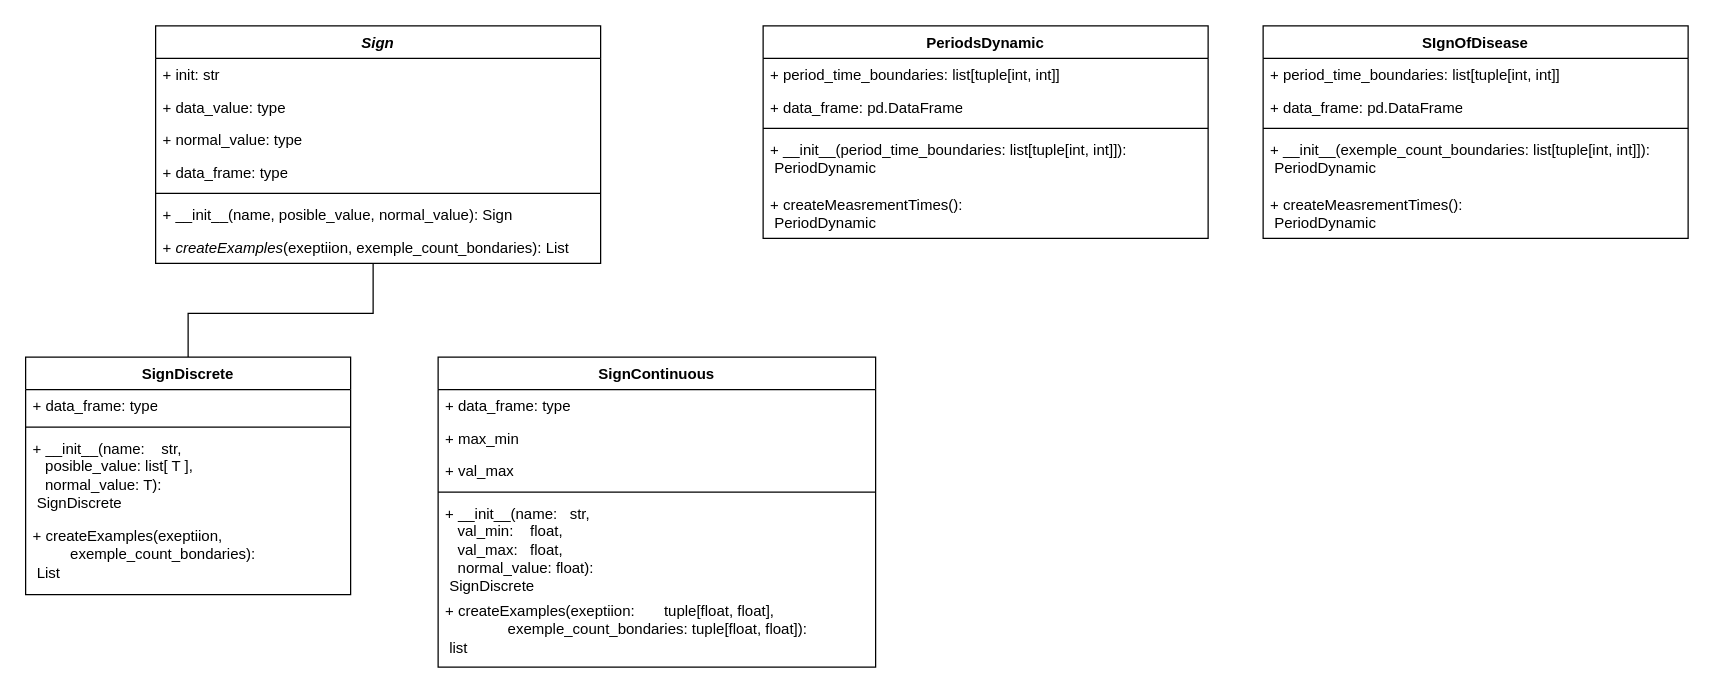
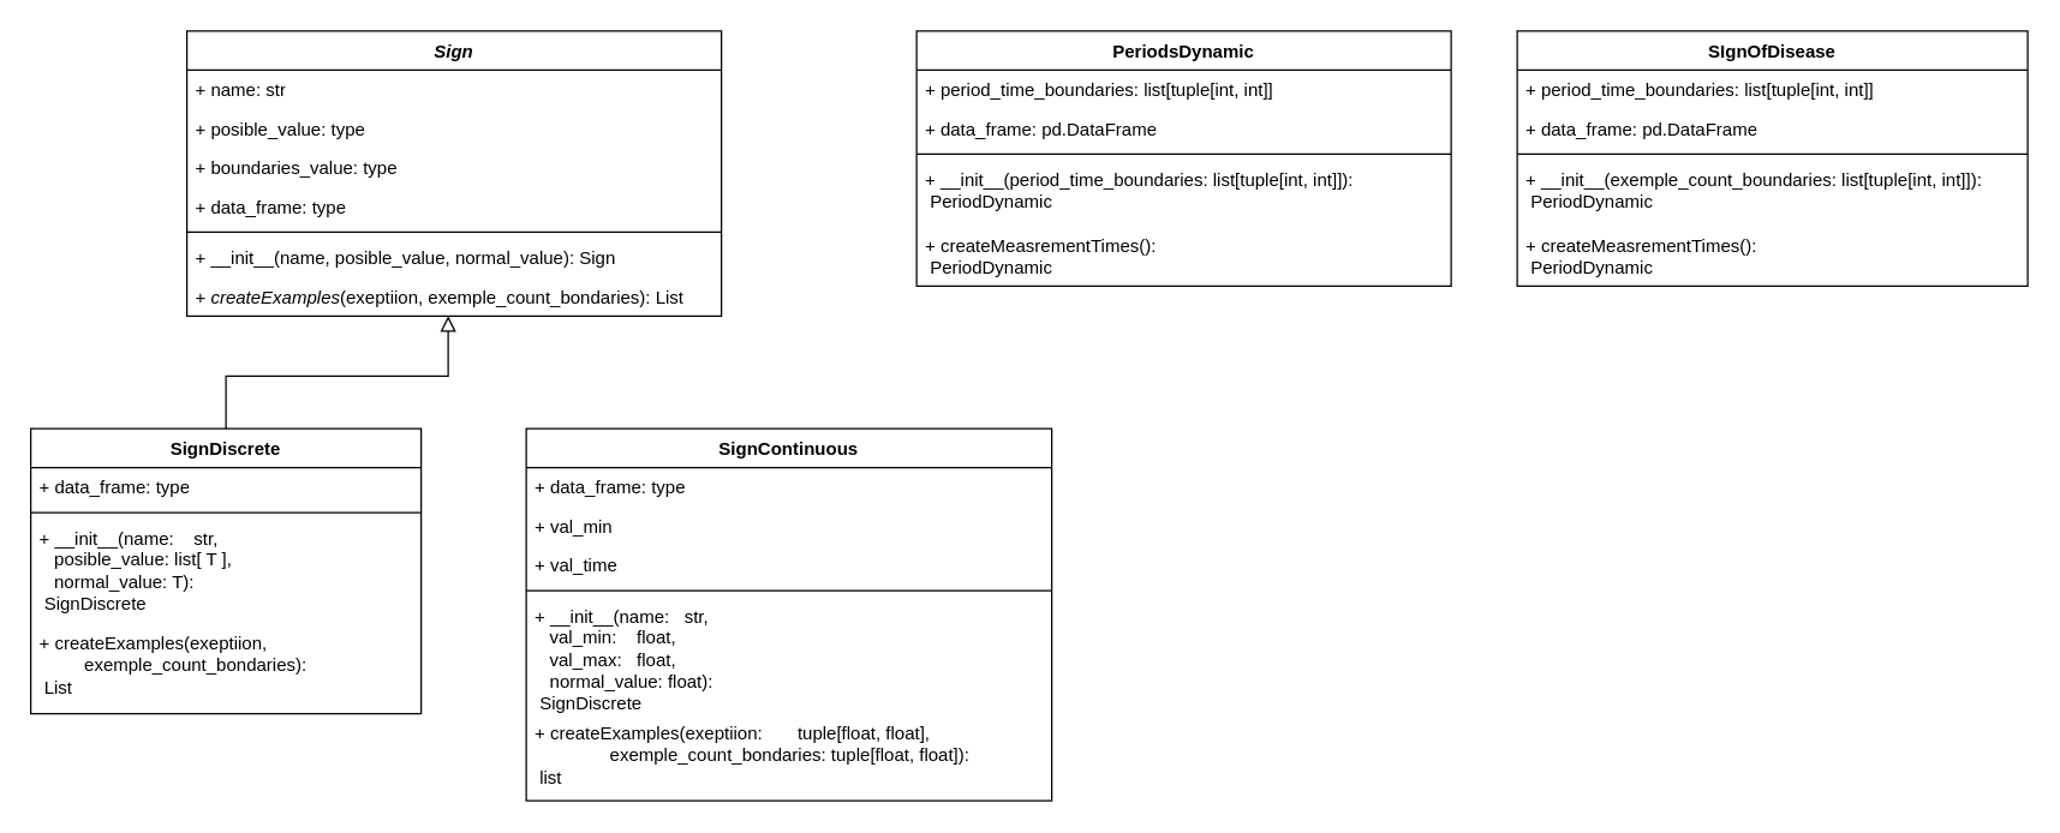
  <mxCell id="0" />
  <mxCell id="1" parent="0" />
- <mxCell id="2" style="edgeStyle=orthogonalEdgeStyle;rounded=0;orthogonalLoop=1;jettySize=auto;html=1;endArrow=none;endFill=0;endSize=8;" parent="1" source="3" target="8" edge="1"><mxGeometry relative="1" as="geometry"><Array as="points"><mxPoint x="150" y="250" /><mxPoint x="298" y="250" /></Array></mxGeometry></mxCell>
+ <mxCell id="2" style="edgeStyle=orthogonalEdgeStyle;rounded=0;orthogonalLoop=1;jettySize=auto;html=1;endArrow=block;endFill=0;endSize=8;" parent="1" source="3" target="8" edge="1"><mxGeometry relative="1" as="geometry"><Array as="points"><mxPoint x="150" y="250" /><mxPoint x="298" y="250" /></Array></mxGeometry></mxCell>
  <mxCell id="3" value="SignDiscrete" style="swimlane;fontStyle=1;align=center;verticalAlign=top;childLayout=stackLayout;horizontal=1;startSize=26;horizontalStack=0;resizeParent=1;resizeParentMax=0;resizeLast=0;collapsible=1;marginBottom=0;whiteSpace=wrap;html=1;" parent="1" vertex="1"><mxGeometry x="20" y="285" width="260" height="190" as="geometry" /></mxCell>
  <mxCell id="4" value="+ data_frame: type" style="text;strokeColor=none;fillColor=none;align=left;verticalAlign=top;spacingLeft=4;spacingRight=4;overflow=hidden;rotatable=0;points=[[0,0.5],[1,0.5]];portConstraint=eastwest;whiteSpace=wrap;html=1;" parent="3" vertex="1"><mxGeometry y="26" width="260" height="26" as="geometry" /></mxCell>
  <mxCell id="5" value="" style="line;strokeWidth=1;fillColor=none;align=left;verticalAlign=middle;spacingTop=-1;spacingLeft=3;spacingRight=3;rotatable=0;labelPosition=right;points=[];portConstraint=eastwest;strokeColor=inherit;" parent="3" vertex="1"><mxGeometry y="52" width="260" height="8" as="geometry" /></mxCell>
  <mxCell id="6" value="+ __init__(name: &lt;span style=&quot;white-space: pre;&quot;&gt; &lt;/span&gt;&lt;span style=&quot;white-space: pre;&quot;&gt; &lt;/span&gt;&amp;nbsp;str, &lt;br&gt;&lt;span style=&quot;white-space: pre;&quot;&gt; &lt;span style=&quot;white-space: pre;&quot;&gt; &lt;/span&gt; &lt;/span&gt;posible_value: list[ T ],&lt;br&gt;&lt;span style=&quot;white-space: pre;&quot;&gt; &lt;/span&gt;&lt;span style=&quot;white-space: pre;&quot;&gt; &lt;/span&gt;&amp;nbsp;normal_value: T):&lt;br&gt;&lt;span style=&quot;white-space: pre;&quot;&gt; &lt;/span&gt;SignDiscrete" style="text;strokeColor=none;fillColor=none;align=left;verticalAlign=top;spacingLeft=4;spacingRight=4;overflow=hidden;rotatable=0;points=[[0,0.5],[1,0.5]];portConstraint=eastwest;whiteSpace=wrap;html=1;" parent="3" vertex="1"><mxGeometry y="60" width="260" height="70" as="geometry" /></mxCell>
  <mxCell id="7" value="+ createExamples(exeptiion, &lt;br&gt;&lt;span style=&quot;white-space: pre;&quot;&gt; &lt;/span&gt;&lt;span style=&quot;white-space: pre;&quot;&gt; &lt;/span&gt;&lt;span style=&quot;white-space: pre;&quot;&gt; &lt;/span&gt;&amp;nbsp; &amp;nbsp; &amp;nbsp; exemple_count_bondaries): &lt;br&gt;&lt;span style=&quot;white-space: pre;&quot;&gt; &lt;/span&gt;List" style="text;strokeColor=none;fillColor=none;align=left;verticalAlign=top;spacingLeft=4;spacingRight=4;overflow=hidden;rotatable=0;points=[[0,0.5],[1,0.5]];portConstraint=eastwest;whiteSpace=wrap;html=1;" parent="3" vertex="1"><mxGeometry y="130" width="260" height="60" as="geometry" /></mxCell>
  <mxCell id="8" value="&lt;i&gt;Sign&lt;/i&gt;" style="swimlane;fontStyle=1;align=center;verticalAlign=top;childLayout=stackLayout;horizontal=1;startSize=26;horizontalStack=0;resizeParent=1;resizeParentMax=0;resizeLast=0;collapsible=1;marginBottom=0;whiteSpace=wrap;html=1;" parent="1" vertex="1"><mxGeometry x="124" y="20" width="356" height="190" as="geometry" /></mxCell>
- <mxCell id="9" value="+ init: str" style="text;strokeColor=none;fillColor=none;align=left;verticalAlign=top;spacingLeft=4;spacingRight=4;overflow=hidden;rotatable=0;points=[[0,0.5],[1,0.5]];portConstraint=eastwest;whiteSpace=wrap;html=1;" parent="8" vertex="1"><mxGeometry y="26" width="356" height="26" as="geometry" /></mxCell>
- <mxCell id="10" value="+ data_value: type" style="text;strokeColor=none;fillColor=none;align=left;verticalAlign=top;spacingLeft=4;spacingRight=4;overflow=hidden;rotatable=0;points=[[0,0.5],[1,0.5]];portConstraint=eastwest;whiteSpace=wrap;html=1;" parent="8" vertex="1"><mxGeometry y="52" width="356" height="26" as="geometry" /></mxCell>
- <mxCell id="11" value="+ normal_value: type" style="text;strokeColor=none;fillColor=none;align=left;verticalAlign=top;spacingLeft=4;spacingRight=4;overflow=hidden;rotatable=0;points=[[0,0.5],[1,0.5]];portConstraint=eastwest;whiteSpace=wrap;html=1;" parent="8" vertex="1"><mxGeometry y="78" width="356" height="26" as="geometry" /></mxCell>
+ <mxCell id="9" value="+ name: str" style="text;strokeColor=none;fillColor=none;align=left;verticalAlign=top;spacingLeft=4;spacingRight=4;overflow=hidden;rotatable=0;points=[[0,0.5],[1,0.5]];portConstraint=eastwest;whiteSpace=wrap;html=1;" parent="8" vertex="1"><mxGeometry y="26" width="356" height="26" as="geometry" /></mxCell>
+ <mxCell id="10" value="+ posible_value: type" style="text;strokeColor=none;fillColor=none;align=left;verticalAlign=top;spacingLeft=4;spacingRight=4;overflow=hidden;rotatable=0;points=[[0,0.5],[1,0.5]];portConstraint=eastwest;whiteSpace=wrap;html=1;" parent="8" vertex="1"><mxGeometry y="52" width="356" height="26" as="geometry" /></mxCell>
+ <mxCell id="11" value="+ boundaries_value: type" style="text;strokeColor=none;fillColor=none;align=left;verticalAlign=top;spacingLeft=4;spacingRight=4;overflow=hidden;rotatable=0;points=[[0,0.5],[1,0.5]];portConstraint=eastwest;whiteSpace=wrap;html=1;" parent="8" vertex="1"><mxGeometry y="78" width="356" height="26" as="geometry" /></mxCell>
  <mxCell id="12" value="+ data_frame: type" style="text;strokeColor=none;fillColor=none;align=left;verticalAlign=top;spacingLeft=4;spacingRight=4;overflow=hidden;rotatable=0;points=[[0,0.5],[1,0.5]];portConstraint=eastwest;whiteSpace=wrap;html=1;" parent="8" vertex="1"><mxGeometry y="104" width="356" height="26" as="geometry" /></mxCell>
  <mxCell id="13" value="" style="line;strokeWidth=1;fillColor=none;align=left;verticalAlign=middle;spacingTop=-1;spacingLeft=3;spacingRight=3;rotatable=0;labelPosition=right;points=[];portConstraint=eastwest;strokeColor=inherit;" parent="8" vertex="1"><mxGeometry y="130" width="356" height="8" as="geometry" /></mxCell>
  <mxCell id="14" value="+ __init__(name, posible_value, normal_value): Sign" style="text;strokeColor=none;fillColor=none;align=left;verticalAlign=top;spacingLeft=4;spacingRight=4;overflow=hidden;rotatable=0;points=[[0,0.5],[1,0.5]];portConstraint=eastwest;whiteSpace=wrap;html=1;" parent="8" vertex="1"><mxGeometry y="138" width="356" height="26" as="geometry" /></mxCell>
  <mxCell id="15" value="+ &lt;i&gt;createExamples&lt;/i&gt;(exeptiion, exemple_count_bondaries): List" style="text;strokeColor=none;fillColor=none;align=left;verticalAlign=top;spacingLeft=4;spacingRight=4;overflow=hidden;rotatable=0;points=[[0,0.5],[1,0.5]];portConstraint=eastwest;whiteSpace=wrap;html=1;" parent="8" vertex="1"><mxGeometry y="164" width="356" height="26" as="geometry" /></mxCell>
  <mxCell id="16" value="SignContinuous" style="swimlane;fontStyle=1;align=center;verticalAlign=top;childLayout=stackLayout;horizontal=1;startSize=26;horizontalStack=0;resizeParent=1;resizeParentMax=0;resizeLast=0;collapsible=1;marginBottom=0;whiteSpace=wrap;html=1;" parent="1" vertex="1"><mxGeometry x="350" y="285" width="350" height="248" as="geometry" /></mxCell>
  <mxCell id="17" value="+ data_frame: type" style="text;strokeColor=none;fillColor=none;align=left;verticalAlign=top;spacingLeft=4;spacingRight=4;overflow=hidden;rotatable=0;points=[[0,0.5],[1,0.5]];portConstraint=eastwest;whiteSpace=wrap;html=1;" parent="16" vertex="1"><mxGeometry y="26" width="350" height="26" as="geometry" /></mxCell>
- <mxCell id="18" value="+&amp;nbsp;max_min" style="text;strokeColor=none;fillColor=none;align=left;verticalAlign=top;spacingLeft=4;spacingRight=4;overflow=hidden;rotatable=0;points=[[0,0.5],[1,0.5]];portConstraint=eastwest;whiteSpace=wrap;html=1;" parent="16" vertex="1"><mxGeometry y="52" width="350" height="26" as="geometry" /></mxCell>
- <mxCell id="19" value="+&amp;nbsp;val_max" style="text;strokeColor=none;fillColor=none;align=left;verticalAlign=top;spacingLeft=4;spacingRight=4;overflow=hidden;rotatable=0;points=[[0,0.5],[1,0.5]];portConstraint=eastwest;whiteSpace=wrap;html=1;" parent="16" vertex="1"><mxGeometry y="78" width="350" height="26" as="geometry" /></mxCell>
+ <mxCell id="18" value="+&amp;nbsp;val_min" style="text;strokeColor=none;fillColor=none;align=left;verticalAlign=top;spacingLeft=4;spacingRight=4;overflow=hidden;rotatable=0;points=[[0,0.5],[1,0.5]];portConstraint=eastwest;whiteSpace=wrap;html=1;" parent="16" vertex="1"><mxGeometry y="52" width="350" height="26" as="geometry" /></mxCell>
+ <mxCell id="19" value="+&amp;nbsp;val_time" style="text;strokeColor=none;fillColor=none;align=left;verticalAlign=top;spacingLeft=4;spacingRight=4;overflow=hidden;rotatable=0;points=[[0,0.5],[1,0.5]];portConstraint=eastwest;whiteSpace=wrap;html=1;" parent="16" vertex="1"><mxGeometry y="78" width="350" height="26" as="geometry" /></mxCell>
  <mxCell id="20" value="" style="line;strokeWidth=1;fillColor=none;align=left;verticalAlign=middle;spacingTop=-1;spacingLeft=3;spacingRight=3;rotatable=0;labelPosition=right;points=[];portConstraint=eastwest;strokeColor=inherit;" parent="16" vertex="1"><mxGeometry y="104" width="350" height="8" as="geometry" /></mxCell>
  <mxCell id="21" value="+ __init__(name:&lt;span style=&quot;white-space: pre;&quot;&gt; &lt;/span&gt;&lt;span style=&quot;white-space: pre;&quot;&gt; &lt;/span&gt;&amp;nbsp;str, &lt;br&gt;&lt;span style=&quot;white-space: pre;&quot;&gt; &lt;/span&gt;&lt;span style=&quot;white-space: pre;&quot;&gt; &lt;/span&gt;&amp;nbsp;val_min: &lt;span style=&quot;white-space: pre;&quot;&gt; &lt;/span&gt;&lt;span style=&quot;white-space: pre;&quot;&gt; &lt;/span&gt;&amp;nbsp;float,&lt;br&gt;&lt;span style=&quot;white-space: pre;&quot;&gt; &lt;/span&gt;&lt;span style=&quot;white-space: pre;&quot;&gt; &lt;/span&gt;&amp;nbsp;val_max: &lt;span style=&quot;white-space: pre;&quot;&gt; &lt;/span&gt;&amp;nbsp;float,&lt;br&gt;&lt;span style=&quot;white-space: pre;&quot;&gt; &lt;span style=&quot;white-space: pre;&quot;&gt; &lt;/span&gt; &lt;/span&gt;normal_value: float): &lt;br&gt;&lt;span style=&quot;white-space: pre;&quot;&gt; &lt;/span&gt;SignDiscrete" style="text;strokeColor=none;fillColor=none;align=left;verticalAlign=top;spacingLeft=4;spacingRight=4;overflow=hidden;rotatable=0;points=[[0,0.5],[1,0.5]];portConstraint=eastwest;whiteSpace=wrap;html=1;" parent="16" vertex="1"><mxGeometry y="112" width="350" height="78" as="geometry" /></mxCell>
  <mxCell id="22" value="+ createExamples(exeptiion: &lt;span style=&quot;white-space: pre;&quot;&gt; &lt;/span&gt;&lt;span style=&quot;white-space: pre;&quot;&gt; &lt;/span&gt;&lt;span style=&quot;white-space: pre;&quot;&gt; &lt;/span&gt;&lt;span style=&quot;white-space: pre;&quot;&gt; &lt;/span&gt;&amp;nbsp; tuple[float, float], &lt;br&gt;&lt;span style=&quot;&quot;&gt; &lt;/span&gt;&lt;span style=&quot;&quot;&gt; &lt;/span&gt;&lt;span style=&quot;&quot;&gt; &lt;/span&gt;&amp;nbsp; &amp;nbsp; &amp;nbsp; &lt;span style=&quot;white-space: pre;&quot;&gt; &lt;/span&gt;&lt;span style=&quot;white-space: pre;&quot;&gt; &lt;/span&gt;&lt;span style=&quot;white-space: pre;&quot;&gt; &lt;/span&gt;&amp;nbsp; &amp;nbsp; &amp;nbsp; exemple_count_bondaries: tuple[float, float]): &lt;br&gt;&lt;span style=&quot;white-space: pre;&quot;&gt; &lt;/span&gt;list" style="text;strokeColor=none;fillColor=none;align=left;verticalAlign=top;spacingLeft=4;spacingRight=4;overflow=hidden;rotatable=0;points=[[0,0.5],[1,0.5]];portConstraint=eastwest;whiteSpace=wrap;html=1;" parent="16" vertex="1"><mxGeometry y="190" width="350" height="58" as="geometry" /></mxCell>
  <mxCell id="23" value="PeriodsDynamic" style="swimlane;fontStyle=1;align=center;verticalAlign=top;childLayout=stackLayout;horizontal=1;startSize=26;horizontalStack=0;resizeParent=1;resizeParentMax=0;resizeLast=0;collapsible=1;marginBottom=0;whiteSpace=wrap;html=1;" parent="1" vertex="1"><mxGeometry x="610" y="20" width="356" height="170" as="geometry" /></mxCell>
  <mxCell id="24" value="+ period_time_boundaries: list[tuple[int, int]]" style="text;strokeColor=none;fillColor=none;align=left;verticalAlign=top;spacingLeft=4;spacingRight=4;overflow=hidden;rotatable=0;points=[[0,0.5],[1,0.5]];portConstraint=eastwest;whiteSpace=wrap;html=1;" parent="23" vertex="1"><mxGeometry y="26" width="356" height="26" as="geometry" /></mxCell>
  <mxCell id="25" value="+ data_frame: pd.DataFrame" style="text;strokeColor=none;fillColor=none;align=left;verticalAlign=top;spacingLeft=4;spacingRight=4;overflow=hidden;rotatable=0;points=[[0,0.5],[1,0.5]];portConstraint=eastwest;whiteSpace=wrap;html=1;" parent="23" vertex="1"><mxGeometry y="52" width="356" height="26" as="geometry" /></mxCell>
  <mxCell id="26" value="" style="line;strokeWidth=1;fillColor=none;align=left;verticalAlign=middle;spacingTop=-1;spacingLeft=3;spacingRight=3;rotatable=0;labelPosition=right;points=[];portConstraint=eastwest;strokeColor=inherit;" parent="23" vertex="1"><mxGeometry y="78" width="356" height="8" as="geometry" /></mxCell>
  <mxCell id="27" value="+ __init__(period_time_boundaries: list[tuple[int, int]]):&lt;br&gt;&lt;span style=&quot;&quot;&gt; &lt;/span&gt;&lt;span style=&quot;&quot;&gt; &lt;/span&gt;&lt;span style=&quot;white-space: pre;&quot;&gt; &lt;/span&gt;PeriodDynamic" style="text;strokeColor=none;fillColor=none;align=left;verticalAlign=top;spacingLeft=4;spacingRight=4;overflow=hidden;rotatable=0;points=[[0,0.5],[1,0.5]];portConstraint=eastwest;whiteSpace=wrap;html=1;" parent="23" vertex="1"><mxGeometry y="86" width="356" height="44" as="geometry" /></mxCell>
  <mxCell id="28" value="+ createMeasrementTimes():&lt;br&gt;&lt;span style=&quot;&quot;&gt; &lt;/span&gt;&lt;span style=&quot;white-space: pre;&quot;&gt; &lt;/span&gt;PeriodDynamic" style="text;strokeColor=none;fillColor=none;align=left;verticalAlign=top;spacingLeft=4;spacingRight=4;overflow=hidden;rotatable=0;points=[[0,0.5],[1,0.5]];portConstraint=eastwest;whiteSpace=wrap;html=1;" parent="23" vertex="1"><mxGeometry y="130" width="356" height="40" as="geometry" /></mxCell>
  <mxCell id="29" value="SIgnOfDisease" style="swimlane;fontStyle=1;align=center;verticalAlign=top;childLayout=stackLayout;horizontal=1;startSize=26;horizontalStack=0;resizeParent=1;resizeParentMax=0;resizeLast=0;collapsible=1;marginBottom=0;whiteSpace=wrap;html=1;" parent="1" vertex="1"><mxGeometry x="1010" y="20" width="340" height="170" as="geometry" /></mxCell>
  <mxCell id="30" value="+ period_time_boundaries: list[tuple[int, int]]" style="text;strokeColor=none;fillColor=none;align=left;verticalAlign=top;spacingLeft=4;spacingRight=4;overflow=hidden;rotatable=0;points=[[0,0.5],[1,0.5]];portConstraint=eastwest;whiteSpace=wrap;html=1;" parent="29" vertex="1"><mxGeometry y="26" width="340" height="26" as="geometry" /></mxCell>
  <mxCell id="31" value="+ data_frame: pd.DataFrame" style="text;strokeColor=none;fillColor=none;align=left;verticalAlign=top;spacingLeft=4;spacingRight=4;overflow=hidden;rotatable=0;points=[[0,0.5],[1,0.5]];portConstraint=eastwest;whiteSpace=wrap;html=1;" parent="29" vertex="1"><mxGeometry y="52" width="340" height="26" as="geometry" /></mxCell>
  <mxCell id="32" value="" style="line;strokeWidth=1;fillColor=none;align=left;verticalAlign=middle;spacingTop=-1;spacingLeft=3;spacingRight=3;rotatable=0;labelPosition=right;points=[];portConstraint=eastwest;strokeColor=inherit;" parent="29" vertex="1"><mxGeometry y="78" width="340" height="8" as="geometry" /></mxCell>
  <mxCell id="33" value="+ __init__(exemple_count_boundaries: list[tuple[int, int]]):&lt;br&gt;&lt;span style=&quot;&quot;&gt; &lt;/span&gt;&lt;span style=&quot;&quot;&gt; &lt;/span&gt;&lt;span style=&quot;white-space: pre;&quot;&gt; &lt;/span&gt;PeriodDynamic" style="text;strokeColor=none;fillColor=none;align=left;verticalAlign=top;spacingLeft=4;spacingRight=4;overflow=hidden;rotatable=0;points=[[0,0.5],[1,0.5]];portConstraint=eastwest;whiteSpace=wrap;html=1;" parent="29" vertex="1"><mxGeometry y="86" width="340" height="44" as="geometry" /></mxCell>
  <mxCell id="34" value="+ createMeasrementTimes():&lt;br&gt;&lt;span style=&quot;&quot;&gt; &lt;/span&gt;&lt;span style=&quot;white-space: pre;&quot;&gt; &lt;/span&gt;PeriodDynamic" style="text;strokeColor=none;fillColor=none;align=left;verticalAlign=top;spacingLeft=4;spacingRight=4;overflow=hidden;rotatable=0;points=[[0,0.5],[1,0.5]];portConstraint=eastwest;whiteSpace=wrap;html=1;" parent="29" vertex="1"><mxGeometry y="130" width="340" height="40" as="geometry" /></mxCell>
